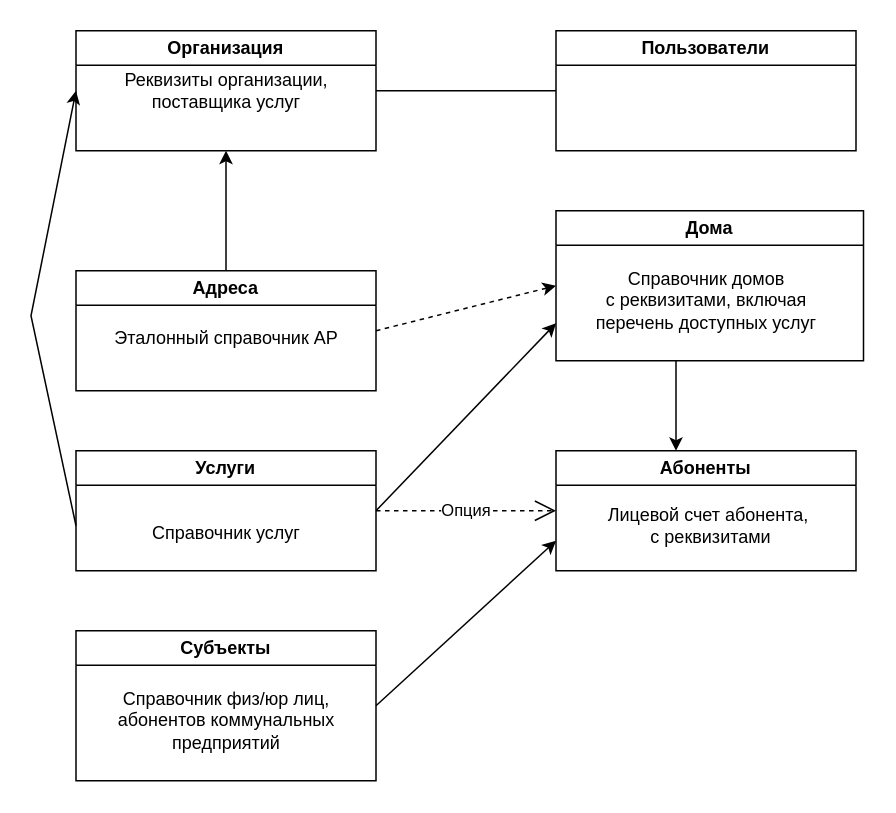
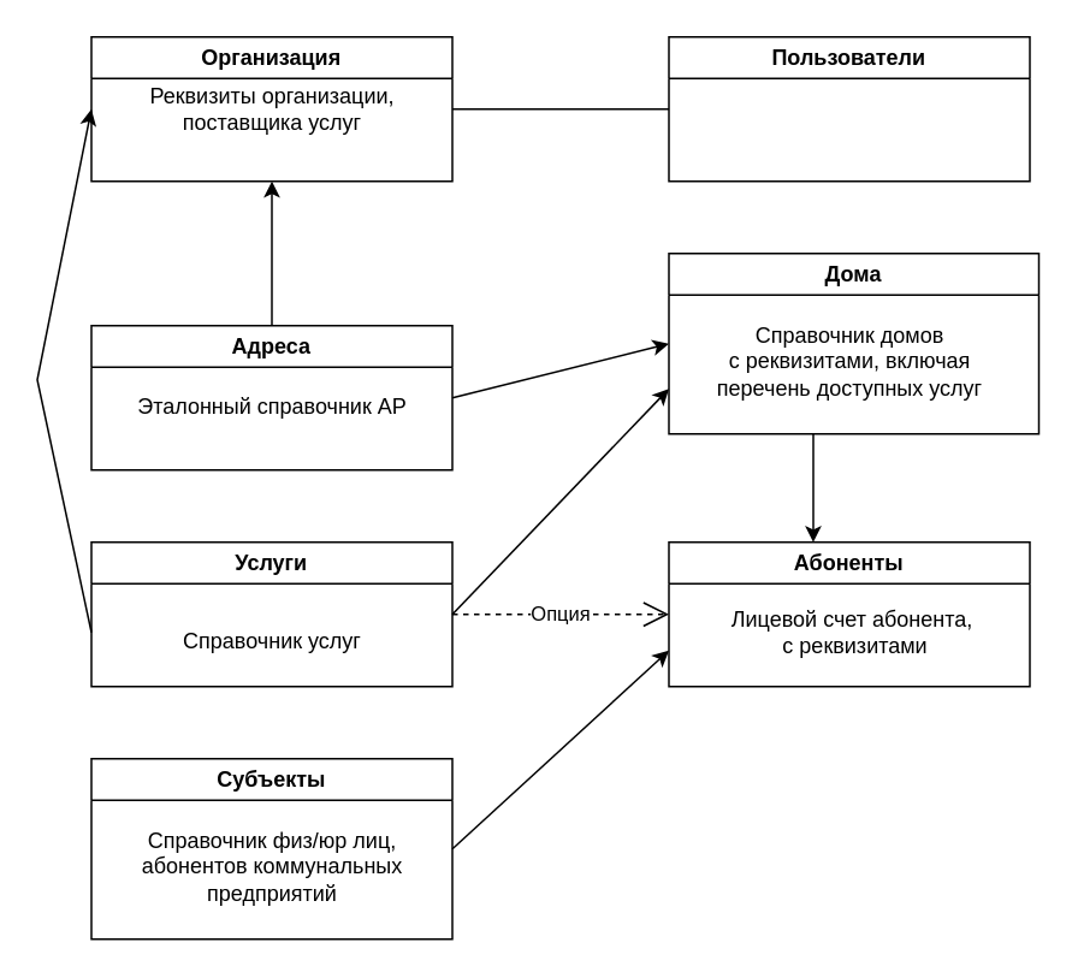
  <mxCell id="0" />
  <mxCell id="1" parent="0" />
  <mxCell id="2" value="Организация" style="swimlane;whiteSpace=wrap;html=1;" vertex="1" parent="1"><mxGeometry x="50" y="20" width="200" height="80" as="geometry" /></mxCell>
  <mxCell id="3" value="&lt;div style=&quot;&quot;&gt;&lt;span style=&quot;background-color: initial;&quot;&gt;Реквизиты организации,&lt;/span&gt;&lt;/div&gt;&lt;div style=&quot;&quot;&gt;&lt;span style=&quot;background-color: initial;&quot;&gt;поставщика услуг&lt;/span&gt;&lt;/div&gt;" style="text;html=1;align=center;verticalAlign=middle;resizable=0;points=[];autosize=1;strokeColor=none;fillColor=none;" vertex="1" parent="2"><mxGeometry x="20" y="20" width="160" height="40" as="geometry" /></mxCell>
  <mxCell id="4" value="Пользователи" style="swimlane;whiteSpace=wrap;html=1;" vertex="1" parent="1"><mxGeometry x="370" y="20" width="200" height="80" as="geometry" /></mxCell>
  <mxCell id="5" value="" style="endArrow=none;html=1;rounded=0;exitX=1;exitY=0.5;exitDx=0;exitDy=0;entryX=0;entryY=0.5;entryDx=0;entryDy=0;" edge="1" parent="1" source="2" target="4"><mxGeometry width="50" height="50" relative="1" as="geometry"><mxPoint x="400" y="410" as="sourcePoint" /><mxPoint x="450" y="360" as="targetPoint" /></mxGeometry></mxCell>
  <mxCell id="6" value="Адреса" style="swimlane;whiteSpace=wrap;html=1;" vertex="1" parent="1"><mxGeometry x="50" y="180" width="200" height="80" as="geometry" /></mxCell>
  <mxCell id="7" value="Эталонный справочник АР" style="text;html=1;align=center;verticalAlign=middle;resizable=0;points=[];autosize=1;strokeColor=none;fillColor=none;" vertex="1" parent="6"><mxGeometry x="15" y="30" width="170" height="30" as="geometry" /></mxCell>
  <mxCell id="8" value="" style="endArrow=classic;html=1;rounded=0;exitX=0.5;exitY=0;exitDx=0;exitDy=0;entryX=0.5;entryY=1;entryDx=0;entryDy=0;" edge="1" parent="1" source="6" target="2"><mxGeometry width="50" height="50" relative="1" as="geometry"><mxPoint x="400" y="410" as="sourcePoint" /><mxPoint x="450" y="360" as="targetPoint" /></mxGeometry></mxCell>
  <mxCell id="9" value="Услуги" style="swimlane;whiteSpace=wrap;html=1;" vertex="1" parent="1"><mxGeometry x="50" y="300" width="200" height="80" as="geometry" /></mxCell>
  <mxCell id="10" value="Справочник услуг" style="text;html=1;align=center;verticalAlign=middle;resizable=0;points=[];autosize=1;strokeColor=none;fillColor=none;" vertex="1" parent="9"><mxGeometry x="40" y="40" width="120" height="30" as="geometry" /></mxCell>
  <mxCell id="11" value="Дома" style="swimlane;whiteSpace=wrap;html=1;" vertex="1" parent="1"><mxGeometry x="370" y="140" width="205" height="100" as="geometry" /></mxCell>
  <mxCell id="12" value="Справочник домов&lt;br&gt;с реквизитами, включая &lt;br&gt;перечень доступных услуг" style="text;html=1;align=center;verticalAlign=middle;resizable=0;points=[];autosize=1;strokeColor=none;fillColor=none;" vertex="1" parent="11"><mxGeometry x="15" y="30" width="170" height="60" as="geometry" /></mxCell>
- <mxCell id="13" value="" style="endArrow=classic;html=1;rounded=0;exitX=1;exitY=0.5;exitDx=0;exitDy=0;entryX=0;entryY=0.5;entryDx=0;entryDy=0;dashed=1;" edge="1" parent="1" source="6" target="11"><mxGeometry width="50" height="50" relative="1" as="geometry"><mxPoint x="400" y="390" as="sourcePoint" /><mxPoint x="450" y="340" as="targetPoint" /></mxGeometry></mxCell>
+ <mxCell id="13" value="" style="endArrow=classic;html=1;rounded=0;exitX=1;exitY=0.5;exitDx=0;exitDy=0;entryX=0;entryY=0.5;entryDx=0;entryDy=0;" edge="1" parent="1" source="6" target="11"><mxGeometry width="50" height="50" relative="1" as="geometry"><mxPoint x="400" y="390" as="sourcePoint" /><mxPoint x="450" y="340" as="targetPoint" /></mxGeometry></mxCell>
  <mxCell id="14" value="" style="endArrow=classic;html=1;rounded=0;exitX=1;exitY=0.5;exitDx=0;exitDy=0;entryX=0;entryY=0.75;entryDx=0;entryDy=0;" edge="1" parent="1" source="9" target="11"><mxGeometry width="50" height="50" relative="1" as="geometry"><mxPoint x="400" y="390" as="sourcePoint" /><mxPoint x="450" y="340" as="targetPoint" /></mxGeometry></mxCell>
  <mxCell id="15" value="Субъекты" style="swimlane;whiteSpace=wrap;html=1;" vertex="1" parent="1"><mxGeometry x="50" y="420" width="200" height="100" as="geometry" /></mxCell>
  <mxCell id="16" value="Справочник физ/юр лиц,&lt;br&gt;абонентов коммунальных &lt;br&gt;предприятий" style="text;html=1;align=center;verticalAlign=middle;resizable=0;points=[];autosize=1;strokeColor=none;fillColor=none;" vertex="1" parent="15"><mxGeometry x="15" y="30" width="170" height="60" as="geometry" /></mxCell>
  <mxCell id="17" value="Абоненты" style="swimlane;whiteSpace=wrap;html=1;" vertex="1" parent="1"><mxGeometry x="370" y="300" width="200" height="80" as="geometry" /></mxCell>
  <mxCell id="18" value="Лицевой счет абонента,&amp;nbsp;&lt;br&gt;с реквизитами" style="text;html=1;align=center;verticalAlign=middle;resizable=0;points=[];autosize=1;strokeColor=none;fillColor=none;" vertex="1" parent="17"><mxGeometry x="22.5" y="30" width="160" height="40" as="geometry" /></mxCell>
  <mxCell id="19" value="" style="endArrow=classic;html=1;rounded=0;exitX=1;exitY=0.5;exitDx=0;exitDy=0;entryX=0;entryY=0.75;entryDx=0;entryDy=0;" edge="1" parent="1" source="15" target="17"><mxGeometry width="50" height="50" relative="1" as="geometry"><mxPoint x="400" y="380" as="sourcePoint" /><mxPoint x="450" y="330" as="targetPoint" /></mxGeometry></mxCell>
  <mxCell id="20" value="" style="endArrow=classic;html=1;rounded=0;" edge="1" parent="1"><mxGeometry width="50" height="50" relative="1" as="geometry"><mxPoint x="450" y="240" as="sourcePoint" /><mxPoint x="450" y="300" as="targetPoint" /></mxGeometry></mxCell>
  <mxCell id="21" value="" style="endArrow=classic;html=1;rounded=0;entryX=0;entryY=0.5;entryDx=0;entryDy=0;" edge="1" parent="1" target="2"><mxGeometry width="50" height="50" relative="1" as="geometry"><mxPoint x="50" y="350" as="sourcePoint" /><mxPoint x="450" y="330" as="targetPoint" /><Array as="points"><mxPoint x="20" y="210" /></Array></mxGeometry></mxCell>
  <mxCell id="22" value="Опция" style="endArrow=open;endSize=12;dashed=1;html=1;rounded=0;exitX=1;exitY=0.5;exitDx=0;exitDy=0;" edge="1" parent="1" source="9"><mxGeometry width="160" relative="1" as="geometry"><mxPoint x="340" y="340" as="sourcePoint" /><mxPoint x="370" y="340" as="targetPoint" /></mxGeometry></mxCell>
